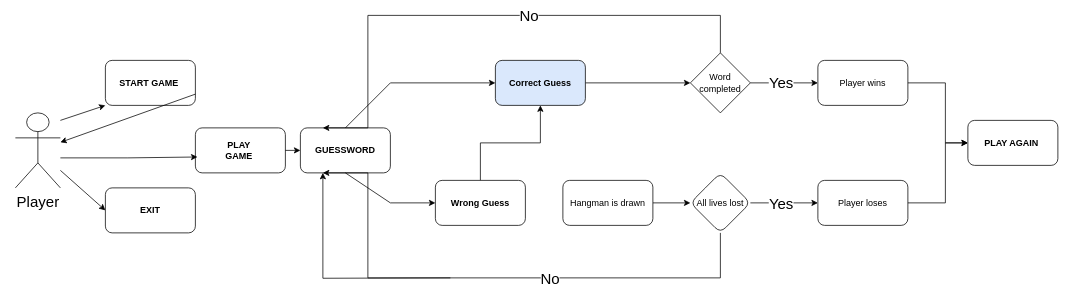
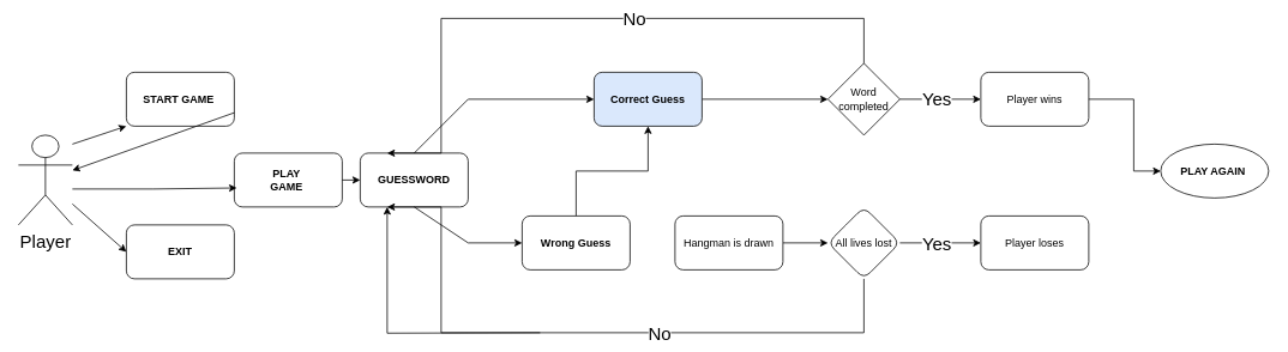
  <mxCell id="0" />
  <mxCell id="1" parent="0" />
  <mxCell id="2" value="&lt;font style=&quot;font-size: 20px;&quot;&gt;Player&lt;/font&gt;" style="shape=umlActor;verticalLabelPosition=bottom;verticalAlign=top;html=1;outlineConnect=0;" parent="1" vertex="1"><mxGeometry x="20" y="150" width="60" height="100" as="geometry" /></mxCell>
  <mxCell id="3" value="" style="endArrow=classic;html=1;rounded=0;entryX=0;entryY=1;entryDx=0;entryDy=0;" parent="1" target="4" edge="1"><mxGeometry width="50" height="50" relative="1" as="geometry"><mxPoint x="80" y="160" as="sourcePoint" /><mxPoint x="130" y="110" as="targetPoint" /></mxGeometry></mxCell>
  <mxCell id="4" value="&lt;b&gt;START GAME&amp;nbsp;&lt;/b&gt;" style="rounded=1;whiteSpace=wrap;html=1;" parent="1" vertex="1"><mxGeometry x="140" y="80" width="120" height="60" as="geometry" /></mxCell>
  <mxCell id="5" value="" style="endArrow=classic;html=1;rounded=0;" parent="1" edge="1" source="2"><mxGeometry width="50" height="50" relative="1" as="geometry"><mxPoint x="90" y="250" as="sourcePoint" /><mxPoint x="140" y="280" as="targetPoint" /></mxGeometry></mxCell>
  <mxCell id="6" value="&lt;b&gt;EXIT&lt;/b&gt;" style="rounded=1;whiteSpace=wrap;html=1;" parent="1" vertex="1"><mxGeometry x="140" y="250" width="120" height="60" as="geometry" /></mxCell>
  <mxCell id="7" value="&lt;b&gt;PLAY&amp;nbsp;&lt;/b&gt;&lt;div&gt;&lt;b&gt;GAME&amp;nbsp;&lt;/b&gt;&lt;/div&gt;" style="rounded=1;whiteSpace=wrap;html=1;" parent="1" vertex="1"><mxGeometry x="260" y="170" width="120" height="60" as="geometry" /></mxCell>
  <mxCell id="8" value="" style="endArrow=classic;html=1;rounded=0;entryX=0.023;entryY=0.647;entryDx=0;entryDy=0;entryPerimeter=0;" parent="1" target="7" edge="1"><mxGeometry width="50" height="50" relative="1" as="geometry"><mxPoint x="80" y="210" as="sourcePoint" /><mxPoint x="160" y="160" as="targetPoint" /><Array as="points"><mxPoint x="170" y="210" /></Array></mxGeometry></mxCell>
  <mxCell id="9" value="" style="endArrow=classic;html=1;rounded=0;exitX=1;exitY=0.75;exitDx=0;exitDy=0;" parent="1" source="4" target="2" edge="1"><mxGeometry width="50" height="50" relative="1" as="geometry"><mxPoint x="320" y="110" as="sourcePoint" /><mxPoint x="370" y="60" as="targetPoint" /></mxGeometry></mxCell>
  <mxCell id="10" value="&lt;b&gt;GUESSWORD&lt;/b&gt;" style="rounded=1;whiteSpace=wrap;html=1;" parent="1" vertex="1"><mxGeometry x="400" y="170" width="120" height="60" as="geometry" /></mxCell>
  <mxCell id="11" value="" style="edgeStyle=orthogonalEdgeStyle;rounded=0;orthogonalLoop=1;jettySize=auto;html=1;" edge="1" parent="1" source="12" target="14"><mxGeometry relative="1" as="geometry" /></mxCell>
  <mxCell id="12" value="&lt;b&gt;Wrong Guess&lt;br&gt;&lt;/b&gt;" style="rounded=1;whiteSpace=wrap;html=1;" parent="1" vertex="1"><mxGeometry x="580" y="240" width="120" height="60" as="geometry" /></mxCell>
  <mxCell id="13" value="" style="edgeStyle=orthogonalEdgeStyle;rounded=0;orthogonalLoop=1;jettySize=auto;html=1;" edge="1" parent="1" source="14" target="26"><mxGeometry relative="1" as="geometry" /></mxCell>
  <mxCell id="14" value="&lt;b&gt;Correct Guess&lt;br&gt;&lt;/b&gt;" style="rounded=1;whiteSpace=wrap;html=1;fillColor=#dae8fc;" parent="1" vertex="1"><mxGeometry x="660" y="80" width="120" height="60" as="geometry" /></mxCell>
- <mxCell id="15" value="&lt;b&gt;PLAY AGAIN&amp;nbsp;&lt;/b&gt;" style="rounded=1;whiteSpace=wrap;html=1;" parent="1" vertex="1"><mxGeometry x="1290" y="160" width="120" height="60" as="geometry" /></mxCell>
+ <mxCell id="15" value="&lt;b&gt;PLAY AGAIN&amp;nbsp;&lt;/b&gt;" style="ellipse;whiteSpace=wrap;html=1;" parent="1" vertex="1"><mxGeometry x="1290" y="160" width="120" height="60" as="geometry" /></mxCell>
  <mxCell id="16" value="" style="endArrow=classic;html=1;rounded=0;exitX=1;exitY=0.5;exitDx=0;exitDy=0;entryX=0;entryY=0.5;entryDx=0;entryDy=0;" parent="1" source="7" target="10" edge="1"><mxGeometry width="50" height="50" relative="1" as="geometry"><mxPoint x="390" y="290" as="sourcePoint" /><mxPoint x="440" y="240" as="targetPoint" /></mxGeometry></mxCell>
  <mxCell id="17" value="" style="endArrow=none;html=1;rounded=0;exitX=0.5;exitY=0;exitDx=0;exitDy=0;" parent="1" source="10" edge="1"><mxGeometry width="50" height="50" relative="1" as="geometry"><mxPoint x="410" y="160" as="sourcePoint" /><mxPoint x="520" y="110" as="targetPoint" /></mxGeometry></mxCell>
  <mxCell id="18" value="" style="endArrow=classic;html=1;rounded=0;entryX=0;entryY=0.5;entryDx=0;entryDy=0;" parent="1" target="14" edge="1"><mxGeometry width="50" height="50" relative="1" as="geometry"><mxPoint x="520" y="110" as="sourcePoint" /><mxPoint x="550" y="50" as="targetPoint" /></mxGeometry></mxCell>
  <mxCell id="19" value="" style="endArrow=none;html=1;rounded=0;exitX=0.5;exitY=1;exitDx=0;exitDy=0;" parent="1" source="10" edge="1"><mxGeometry width="50" height="50" relative="1" as="geometry"><mxPoint x="460" y="220" as="sourcePoint" /><mxPoint x="520" y="270" as="targetPoint" /></mxGeometry></mxCell>
  <mxCell id="20" value="" style="endArrow=classic;html=1;rounded=0;entryX=0;entryY=0.5;entryDx=0;entryDy=0;" parent="1" target="12" edge="1"><mxGeometry width="50" height="50" relative="1" as="geometry"><mxPoint x="520" y="270" as="sourcePoint" /><mxPoint x="590" y="270" as="targetPoint" /></mxGeometry></mxCell>
  <mxCell id="21" value="" style="endArrow=classic;html=1;rounded=0;" parent="1" edge="1"><mxGeometry width="50" height="50" relative="1" as="geometry"><mxPoint x="920" y="110" as="sourcePoint" /><mxPoint x="920" y="110" as="targetPoint" /></mxGeometry></mxCell>
  <mxCell id="22" value="" style="endArrow=classic;html=1;rounded=0;" parent="1" edge="1"><mxGeometry width="50" height="50" relative="1" as="geometry"><mxPoint x="930" y="270" as="sourcePoint" /><mxPoint x="930" y="270" as="targetPoint" /></mxGeometry></mxCell>
  <mxCell id="23" value="" style="edgeStyle=orthogonalEdgeStyle;rounded=0;orthogonalLoop=1;jettySize=auto;html=1;" edge="1" parent="1" source="26"><mxGeometry relative="1" as="geometry"><mxPoint x="1090" y="110" as="targetPoint" /></mxGeometry></mxCell>
  <mxCell id="24" value="&lt;font style=&quot;font-size: 20px;&quot;&gt;Yes&lt;/font&gt;" style="edgeLabel;html=1;align=center;verticalAlign=middle;resizable=0;points=[];" vertex="1" connectable="0" parent="23"><mxGeometry x="-0.502" y="2" relative="1" as="geometry"><mxPoint x="17" as="offset" /></mxGeometry></mxCell>
  <mxCell id="25" value="&lt;font style=&quot;font-size: 20px;&quot;&gt;No&lt;/font&gt;" style="edgeStyle=orthogonalEdgeStyle;rounded=0;orthogonalLoop=1;jettySize=auto;html=1;entryX=0.25;entryY=0;entryDx=0;entryDy=0;" edge="1" parent="1" source="26" target="10"><mxGeometry x="-0.164" relative="1" as="geometry"><mxPoint x="840" y="-20" as="targetPoint" /><Array as="points"><mxPoint x="960" y="20" /><mxPoint x="490" y="20" /></Array><mxPoint as="offset" /></mxGeometry></mxCell>
  <mxCell id="26" value="Word completed" style="rhombus;whiteSpace=wrap;html=1;" vertex="1" parent="1"><mxGeometry x="920" y="70" width="80" height="80" as="geometry" /></mxCell>
  <mxCell id="27" value="" style="edgeStyle=orthogonalEdgeStyle;rounded=0;orthogonalLoop=1;jettySize=auto;html=1;entryX=0;entryY=0.5;entryDx=0;entryDy=0;" edge="1" parent="1" source="31" target="33"><mxGeometry relative="1" as="geometry"><mxPoint x="1120" y="270" as="targetPoint" /></mxGeometry></mxCell>
  <mxCell id="28" value="&lt;font style=&quot;font-size: 20px;&quot;&gt;Yes&lt;/font&gt;" style="edgeLabel;html=1;align=center;verticalAlign=middle;resizable=0;points=[];" vertex="1" connectable="0" parent="27"><mxGeometry x="-0.504" y="-2" relative="1" as="geometry"><mxPoint x="18" y="-2" as="offset" /></mxGeometry></mxCell>
  <mxCell id="29" value="" style="edgeStyle=orthogonalEdgeStyle;rounded=0;orthogonalLoop=1;jettySize=auto;html=1;entryX=0.25;entryY=1;entryDx=0;entryDy=0;" edge="1" parent="1" source="31" target="10"><mxGeometry relative="1" as="geometry"><mxPoint x="720" y="370" as="targetPoint" /><Array as="points"><mxPoint x="960" y="370" /><mxPoint x="490" y="370" /></Array></mxGeometry></mxCell>
  <mxCell id="30" value="&lt;font style=&quot;font-size: 20px;&quot;&gt;No&lt;/font&gt;" style="edgeLabel;html=1;align=center;verticalAlign=middle;resizable=0;points=[];" vertex="1" connectable="0" parent="29"><mxGeometry x="-0.467" y="-1" relative="1" as="geometry"><mxPoint x="-93" as="offset" /></mxGeometry></mxCell>
  <mxCell id="31" value="All lives lost" style="rhombus;whiteSpace=wrap;html=1;rounded=1;" vertex="1" parent="1"><mxGeometry x="920" y="230" width="80" height="80" as="geometry" /></mxCell>
  <mxCell id="32" value="Player wins" style="rounded=1;whiteSpace=wrap;html=1;" vertex="1" parent="1"><mxGeometry x="1090" y="80" width="120" height="60" as="geometry" /></mxCell>
  <mxCell id="33" value="Player loses" style="rounded=1;whiteSpace=wrap;html=1;" vertex="1" parent="1"><mxGeometry x="1090" y="240" width="120" height="60" as="geometry" /></mxCell>
  <mxCell id="34" value="" style="endArrow=classic;html=1;rounded=0;entryX=0;entryY=0.5;entryDx=0;entryDy=0;" edge="1" parent="1" source="32" target="15"><mxGeometry width="50" height="50" relative="1" as="geometry"><mxPoint x="1210" y="160" as="sourcePoint" /><mxPoint x="1280.711" y="110" as="targetPoint" /><Array as="points"><mxPoint x="1260" y="110" /><mxPoint x="1260" y="190" /></Array></mxGeometry></mxCell>
- <mxCell id="35" value="" style="endArrow=classic;html=1;rounded=0;entryX=0;entryY=0.5;entryDx=0;entryDy=0;" edge="1" parent="1" source="33" target="15"><mxGeometry width="50" height="50" relative="1" as="geometry"><mxPoint x="1210" y="320" as="sourcePoint" /><mxPoint x="1280.711" y="270" as="targetPoint" /><Array as="points"><mxPoint x="1260" y="270" /><mxPoint x="1260" y="190" /></Array></mxGeometry></mxCell>
  <mxCell id="36" value="" style="edgeStyle=orthogonalEdgeStyle;rounded=0;orthogonalLoop=1;jettySize=auto;html=1;entryX=0.25;entryY=1;entryDx=0;entryDy=0;" edge="1" parent="1" target="10"><mxGeometry relative="1" as="geometry"><mxPoint x="600" y="370" as="sourcePoint" /><mxPoint x="460" y="370" as="targetPoint" /></mxGeometry></mxCell>
  <mxCell id="37" value="" style="edgeStyle=orthogonalEdgeStyle;rounded=0;orthogonalLoop=1;jettySize=auto;html=1;" edge="1" parent="1" source="38" target="31"><mxGeometry relative="1" as="geometry" /></mxCell>
  <mxCell id="38" value="&lt;div&gt;Hangman is drawn&lt;/div&gt;" style="whiteSpace=wrap;html=1;rounded=1;" vertex="1" parent="1"><mxGeometry x="750" y="240" width="120" height="60" as="geometry" /></mxCell>
